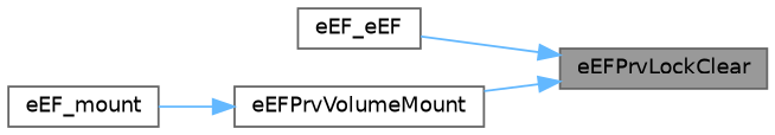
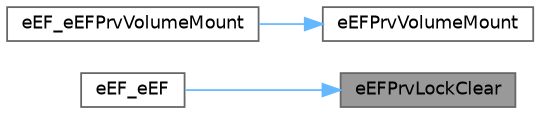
  digraph {
    rankdir=RL
    node [color=grey40 fillcolor=white fontname=Helvetica fontsize=10 shape=box style=filled]
    edge [color=steelblue1 dir=back fontname=Helvetica fontsize=10 labelfontname=Helvetica labelfontsize=10 style=solid]
    n1 [color=gray40 fillcolor=grey60 fontcolor=black height=0.2 label=eEFPrvLockClear width=0.4]
    n2 [height=0.2 label=eEF_eEF width=0.4]
    n3 [height=0.2 label=eEFPrvVolumeMount width=0.4]
-   n4 [height=0.2 label=eEF_mount width=0.4]
+   n4 [height=0.2 label=eEF_eEFPrvVolumeMount width=0.4]
    n1 -> n2
-   n1 -> n3
    n3 -> n4
  }
